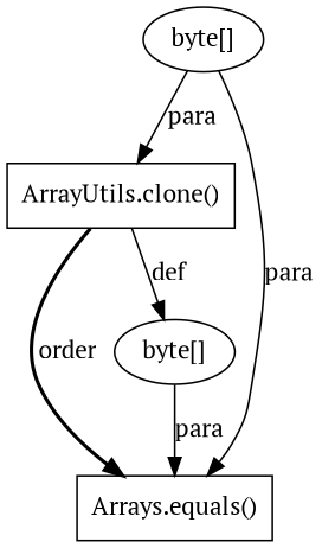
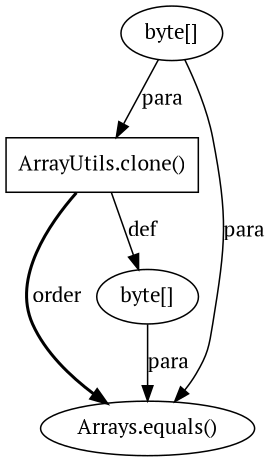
  digraph {
    fontname="PT Serif"
    node [shape=box fontname="PT Serif"]
    edge [style=solid fontname="PT Serif"]
    n1 [label="ArrayUtils.clone()"]
-   n2 [label="Arrays.equals()"]
+   n2 [label="Arrays.equals()" shape=ellipse]
    n3 [label="byte[]" shape=ellipse]
    n4 [label="byte[]" shape=ellipse]
    n1 -> n2 [label=order style=bold]
    n1 -> n3 [label=def]
    n3 -> n2 [label=para]
    n4 -> n1 [label=para]
    n4 -> n2 [label=para]
  }
